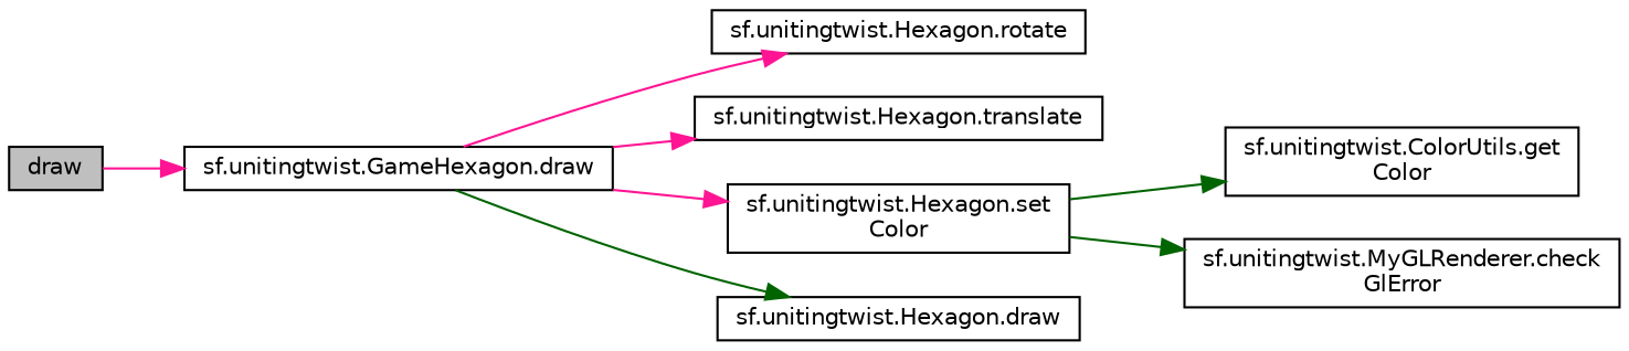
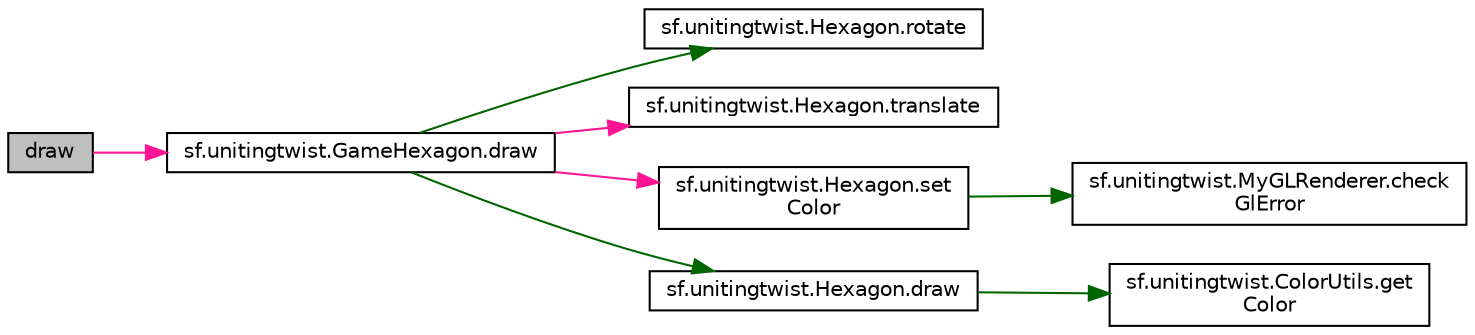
  digraph {
    rankdir=LR
    node [color=black fillcolor=white fontname=Helvetica fontsize=10 shape=record style=filled]
    edge [color=darkgreen fontname=Helvetica fontsize=10 labelfontname=Helvetica labelfontsize=10 style=solid]
    n1 [fillcolor=grey75 fontcolor=black height=0.2 label=draw width=0.4]
    n2 [height=0.2 label="sf.unitingtwist.GameHexagon.draw" width=0.4]
    n3 [height=0.2 label="sf.unitingtwist.Hexagon.rotate" width=0.4]
    n4 [height=0.2 label="sf.unitingtwist.Hexagon.translate" width=0.4]
    n5 [height=0.2 label="sf.unitingtwist.Hexagon.set\lColor" width=0.4]
    n6 [height=0.2 label="sf.unitingtwist.Hexagon.draw" width=0.4]
    n7 [height=0.2 label="sf.unitingtwist.ColorUtils.get\lColor" width=0.4]
    n8 [height=0.2 label="sf.unitingtwist.MyGLRenderer.check\lGlError" width=0.4]
    n1 -> n2 [color=deeppink]
-   n2 -> n3 [color=deeppink]
+   n2 -> n3
    n2 -> n4 [color=deeppink]
    n2 -> n5 [color=deeppink]
    n2 -> n6
-   n5 -> n7
+   n6 -> n7
    n5 -> n8
  }
